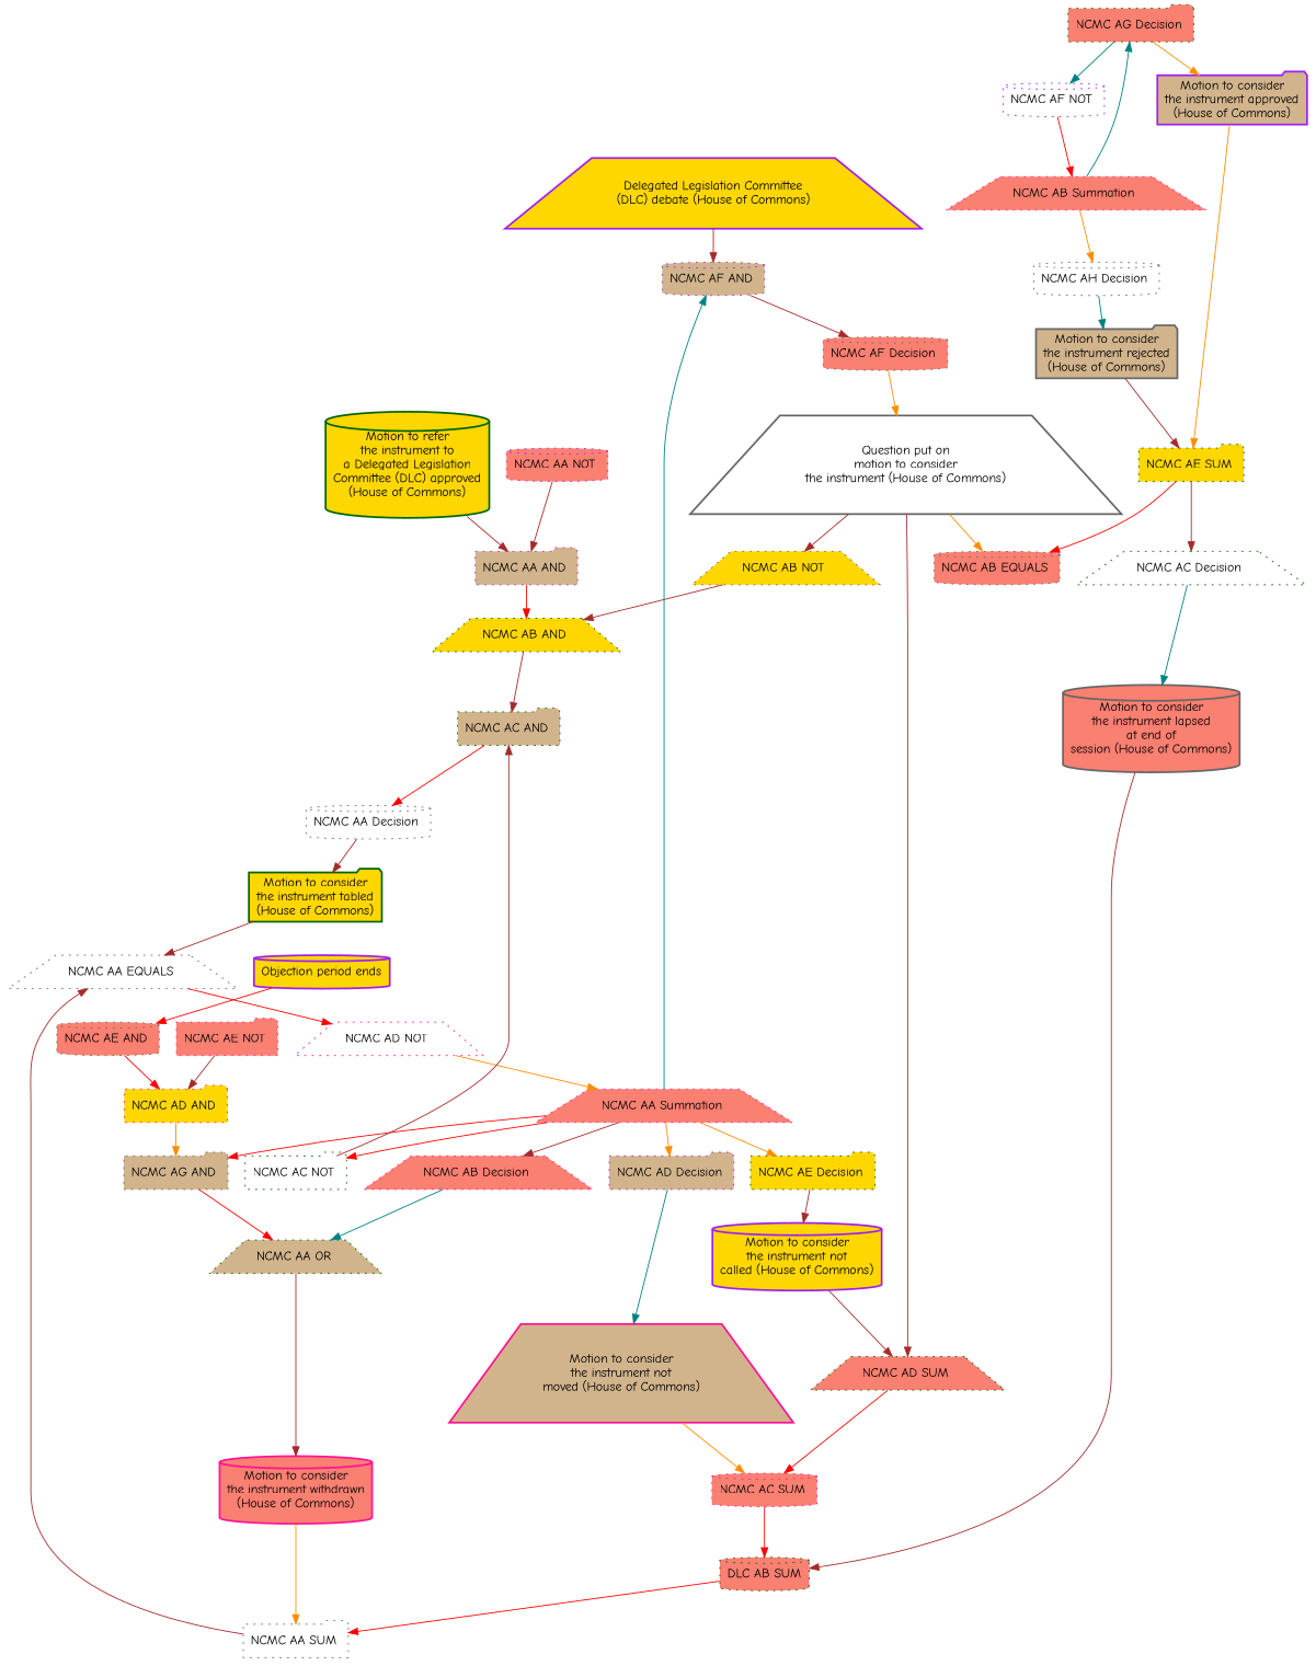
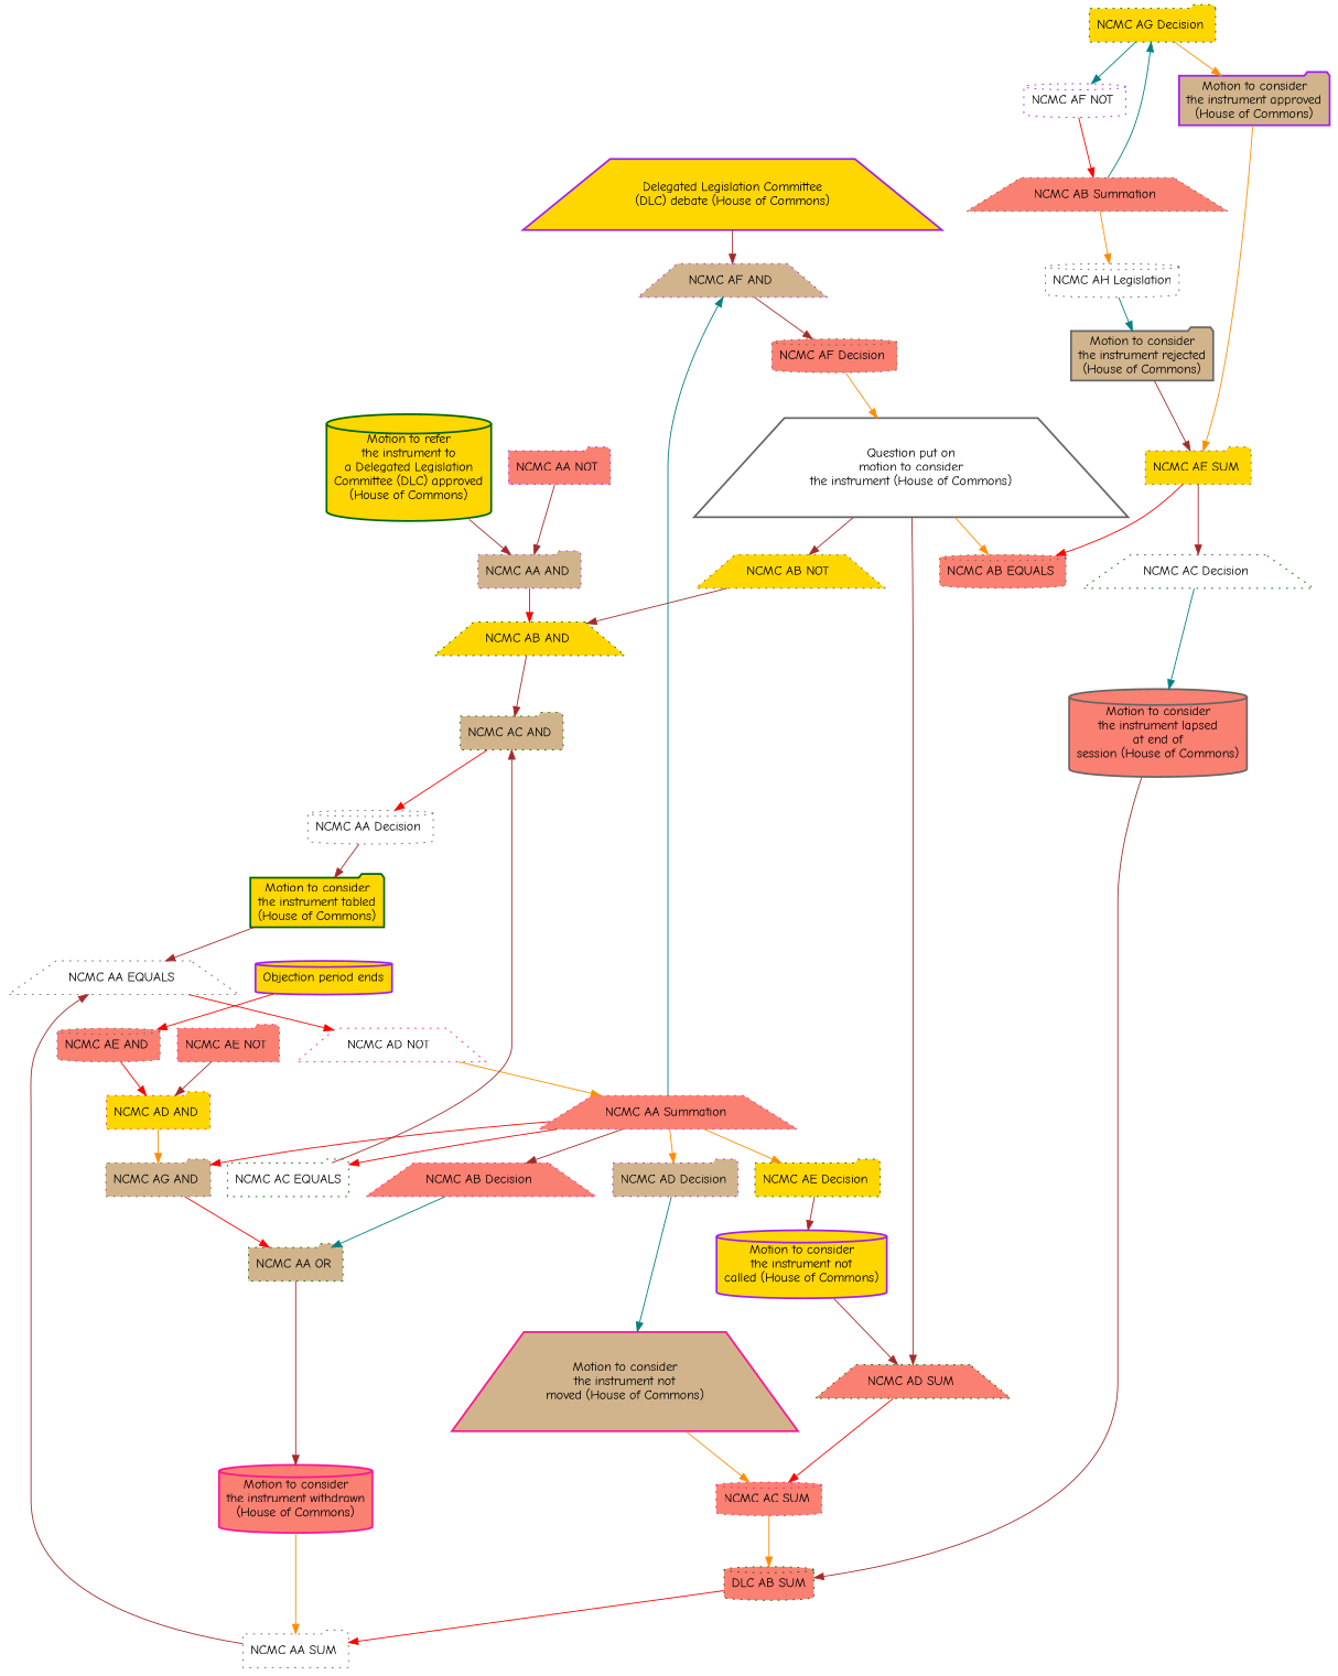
  digraph {
    fontname="Comic Neue"
    node [color=gray40 fillcolor=salmon fontname="Comic Neue" shape=folder style="dotted,filled"]
    edge [color=brown fontname="Comic Neue" style=solid]
    n1 [color=purple fillcolor=gold label="Delegated Legislation Committee\n(DLC) debate (House of Commons)" shape=trapezium style="bold,filled"]
-   n2 [color=purple fillcolor=tan label="NCMC AF AND " shape=cylinder]
+   n2 [color=purple fillcolor=tan label="NCMC AF AND " shape=trapezium]
    n3 [label="NCMC AF Decision " shape=cylinder]
    n4 [fillcolor=white label="Question put on\nmotion to consider\nthe instrument (House of Commons)" shape=trapezium style="bold,filled"]
    n5 [color=purple fillcolor=gold label="Objection period ends\n" shape=cylinder style="bold,filled"]
    n6 [label="NCMC AE AND " shape=cylinder]
    n7 [color=deeppink fillcolor=gold label="NCMC AD AND "]
    n8 [fillcolor=tan label="NCMC AG AND "]
    n9 [fillcolor=gold label="NCMC AB NOT " shape=trapezium]
    n10 [color=darkgreen label="NCMC AD SUM " shape=trapezium]
    n11 [label="NCMC AB EQUALS " shape=cylinder]
    n12 [color=darkgreen fillcolor=gold label="NCMC AB AND " shape=trapezium]
    n13 [color=deeppink label="NCMC AC SUM " shape=cylinder]
    n14 [color=darkgreen fillcolor=tan label="NCMC AC AND "]
    n15 [color=darkgreen label="DLC AB SUM" shape=cylinder]
    n16 [color=purple fillcolor=white label="NCMC AF NOT " shape=cylinder]
-   n17 [color=deeppink label="NCMC AB Summation " shape=trapezium]
+   n17 [label="NCMC AB Summation " shape=trapezium]
    n18 [color=purple fillcolor=tan label="Motion to consider\nthe instrument approved\n(House of Commons)" style="bold,filled"]
-   n19 [color=darkgreen fillcolor=gold label="NCMC AE SUM "]
+   n19 [fillcolor=gold label="NCMC AE SUM "]
    n20 [color=darkgreen fillcolor=white label="NCMC AC Decision " shape=trapezium]
    n21 [fillcolor=tan label="Motion to consider\nthe instrument rejected\n(House of Commons)" style="bold,filled"]
    n22 [color=darkgreen fillcolor=gold label="Motion to consider\nthe instrument tabled\n(House of Commons)" style="bold,filled"]
    n23 [fillcolor=white label="NCMC AA EQUALS " shape=trapezium]
    n24 [color=deeppink fillcolor=white label="NCMC AD NOT " shape=trapezium]
    n25 [color=deeppink label="NCMC AA Summation " shape=trapezium]
    n26 [color=deeppink label="Motion to consider\nthe instrument withdrawn\n(House of Commons)" shape=cylinder style="bold,filled"]
    n27 [fillcolor=white label="NCMC AA SUM "]
    n28 [label="Motion to consider\nthe instrument lapsed\nat end of\nsession (House of Commons)" shape=cylinder style="bold,filled"]
    n29 [color=deeppink fillcolor=tan label="Motion to consider\nthe instrument not\nmoved (House of Commons)" shape=trapezium style="bold,filled"]
    n30 [color=purple fillcolor=gold label="Motion to consider\nthe instrument not\ncalled (House of Commons)" shape=cylinder style="bold,filled"]
    n31 [color=darkgreen fillcolor=gold label="Motion to refer\nthe instrument to\na Delegated Legislation\nCommittee (DLC) approved\n(House of Commons)" shape=cylinder style="bold,filled"]
    n32 [color=purple fillcolor=tan label="NCMC AA AND "]
    n33 [fillcolor=white label="NCMC AA Decision " shape=cylinder]
-   n34 [color=darkgreen fillcolor=tan label="NCMC AA OR " shape=trapezium]
-   n35 [color=purple label="NCMC AA NOT " shape=cylinder]
-   n36 [color=darkgreen fillcolor=white label="NCMC AC NOT "]
+   n34 [color=darkgreen fillcolor=tan label="NCMC AA OR "]
+   n35 [color=purple label="NCMC AA NOT "]
+   n36 [color=darkgreen fillcolor=white label="NCMC AC EQUALS"]
    n37 [color=deeppink label="NCMC AB Decision " shape=trapezium]
    n38 [color=purple fillcolor=tan label="NCMC AD Decision "]
    n39 [color=darkgreen fillcolor=gold label="NCMC AE Decision "]
    n40 [color=deeppink label="NCMC AE NOT "]
-   n41 [color=darkgreen label="NCMC AG Decision "]
-   n42 [fillcolor=white label="NCMC AH Decision " shape=cylinder]
+   n41 [color=darkgreen fillcolor=gold label="NCMC AG Decision "]
+   n42 [fillcolor=white label="NCMC AH Legislation" shape=cylinder]
    n1 -> n2
    n2 -> n3
    n3 -> n4 [color=darkorange]
    n4 -> n9
    n4 -> n10
    n4 -> n11 [color=darkorange]
    n5 -> n6 [color=red]
    n6 -> n7 [color=red]
    n7 -> n8 [color=darkorange]
    n8 -> n34 [color=red]
    n9 -> n12
    n10 -> n13 [color=red]
    n12 -> n14
-   n13 -> n15 [color=red]
+   n13 -> n15 [color=darkorange]
    n14 -> n33 [color=red]
    n15 -> n27 [color=red]
    n16 -> n17 [color=red]
    n17 -> n41 [color=teal]
    n17 -> n42 [color=darkorange]
    n18 -> n19 [color=darkorange]
    n19 -> n11 [color=red]
    n19 -> n20
    n20 -> n28 [color=teal]
    n21 -> n19
    n22 -> n23
    n23 -> n24 [color=red]
    n24 -> n25 [color=darkorange]
    n25 -> n2 [color=teal]
    n25 -> n8 [color=red]
    n25 -> n36 [color=red]
    n25 -> n37
    n25 -> n38 [color=darkorange]
    n25 -> n39 [color=darkorange]
    n26 -> n27 [color=darkorange]
    n27 -> n23
    n28 -> n15
    n29 -> n13 [color=darkorange]
    n30 -> n10
    n31 -> n32
    n32 -> n12 [color=red]
    n33 -> n22
    n34 -> n26
    n35 -> n32
    n36 -> n14
    n37 -> n34 [color=teal]
    n38 -> n29 [color=teal]
    n39 -> n30
    n40 -> n7
    n41 -> n16 [color=teal]
    n41 -> n18 [color=darkorange]
    n42 -> n21 [color=teal]
  }
